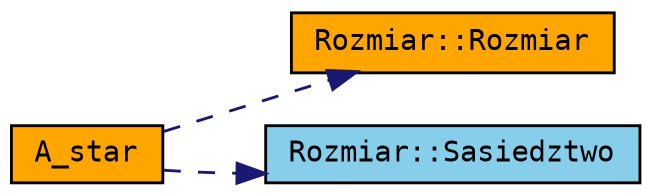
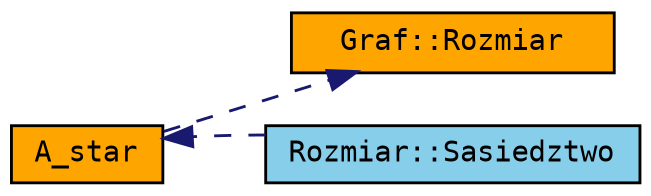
  digraph {
    fontname="DejaVu Sans Mono"
    rankdir=LR
    node [color=black fillcolor=orange fontname="DejaVu Sans Mono" fontsize=10 shape=record style=filled]
    edge [color=midnightblue fontname="DejaVu Sans Mono" fontsize=10 labelfontname=Helvetica labelfontsize=10 style=dashed]
    n1 [fontcolor=black height=0.2 label=A_star width=0.4]
-   n2 [height=0.2 label="Rozmiar::Rozmiar" width=0.4]
+   n2 [height=0.2 label="Graf::Rozmiar" width=0.4]
    n3 [fillcolor=skyblue height=0.2 label="Rozmiar::Sasiedztwo" width=0.4]
    n1 -> n2
-   n1 -> n3
+   n3 -> n1
  }
